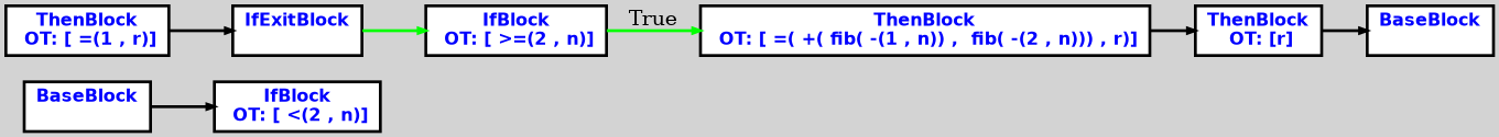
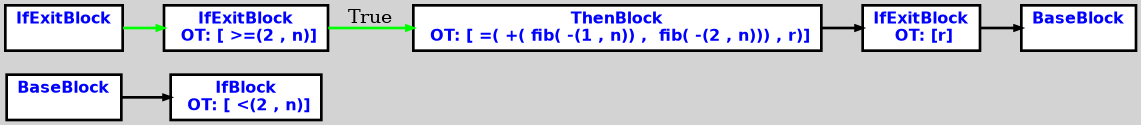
  digraph {
    bgcolor=lightgrey
    ordering=out
    rankdir=LR
    ranksep=.4
    node [color=black fillcolor=white fixedsize=false fontcolor=blue fontname="Helvetica-bold" fontsize=12 shape=box style="filled, solid, bold"]
    edge [arrowsize=.5 color=black style=bold]
    n1 [height=.25 label="BaseBlock\n " width=.25]
    n2 [height=.25 label="IfBlock\n OT: [ <(2 , n)]\n" width=.25]
-   n3 [height=.25 label="ThenBlock\n OT: [ =(1 , r)]\n" width=.25]
    n4 [height=.25 label="IfExitBlock\n " width=.25]
-   n5 [height=.25 label="IfBlock\n OT: [ >=(2 , n)]\n" width=.25]
+   n5 [height=.25 label="IfExitBlock\n OT: [ >=(2 , n)]\n" width=.25]
    n6 [height=.25 label="ThenBlock\n OT: [ =( +( fib( -(1 , n)) ,  fib( -(2 , n))) , r)]\n" width=.25]
-   n7 [height=.25 label="ThenBlock\n OT: [r]\n" width=.25]
+   n7 [height=.25 label="IfExitBlock\n OT: [r]\n" width=.25]
    n8 [height=.25 label="BaseBlock\n " width=.25]
    n1 -> n2
-   n3 -> n4
    n4 -> n5 [color=green]
    n5 -> n6 [color=green label=True]
    n6 -> n7
    n7 -> n8
  }
